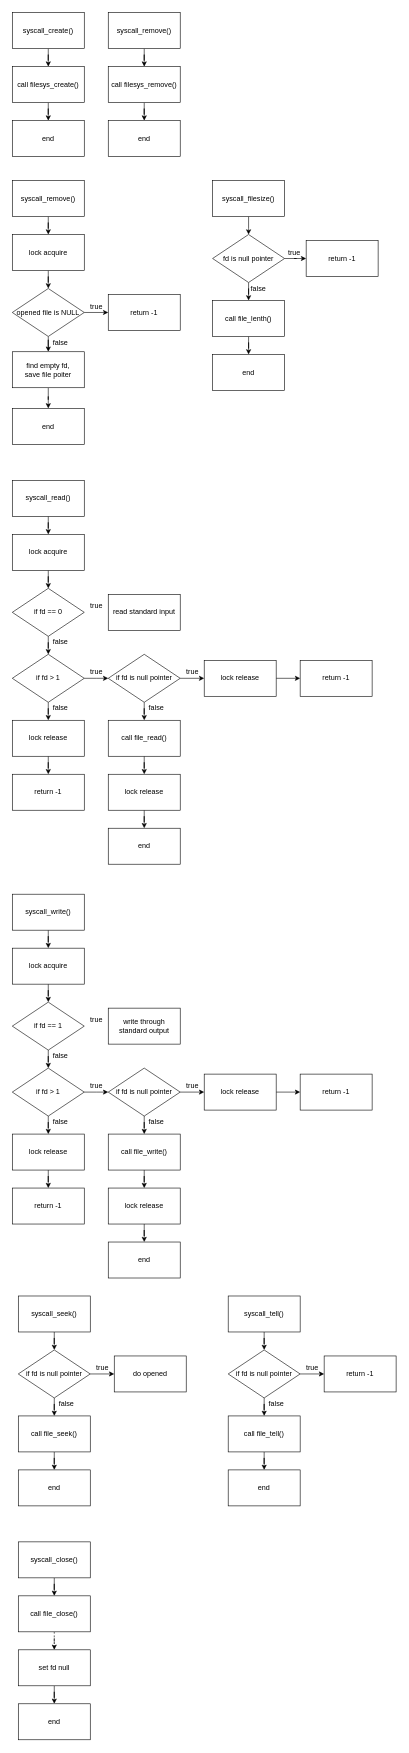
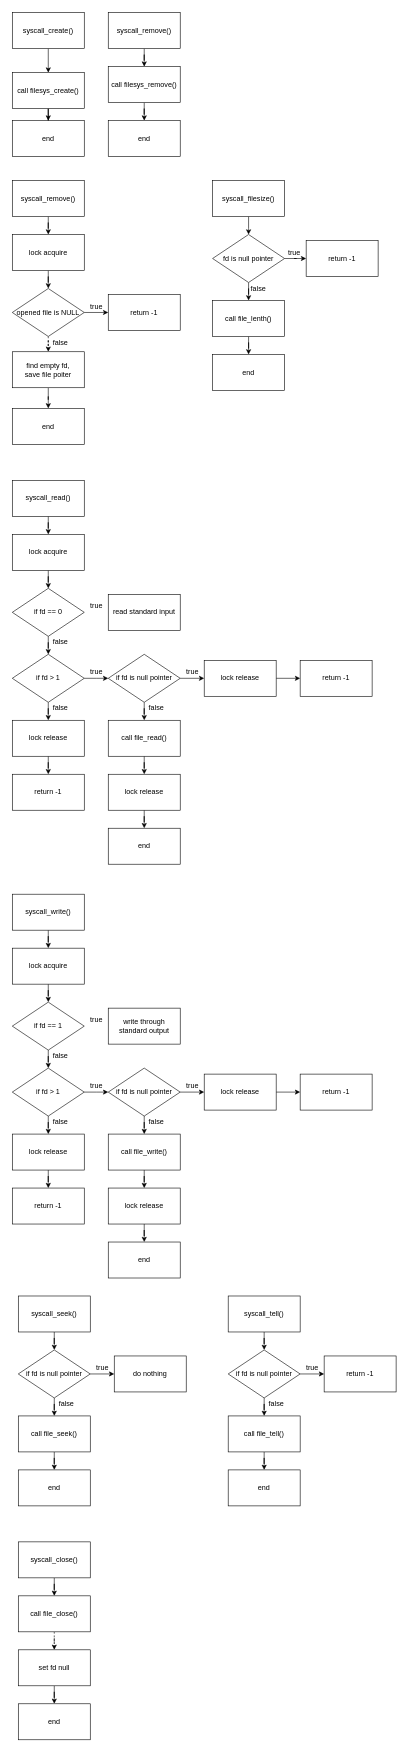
  <mxCell id="0" />
  <mxCell id="1" parent="0" />
  <mxCell id="2" value="" style="edgeStyle=orthogonalEdgeStyle;rounded=0;orthogonalLoop=1;jettySize=auto;html=1;" edge="1" parent="1" source="3" target="6"><mxGeometry relative="1" as="geometry" /></mxCell>
  <mxCell id="3" value="syscall_create()" style="rounded=0;whiteSpace=wrap;html=1;" vertex="1" parent="1"><mxGeometry x="20" y="20" width="120" height="60" as="geometry" /></mxCell>
  <mxCell id="4" value="end" style="rounded=0;whiteSpace=wrap;html=1;" vertex="1" parent="1"><mxGeometry x="20" y="200" width="120" height="60" as="geometry" /></mxCell>
  <mxCell id="5" value="" style="edgeStyle=orthogonalEdgeStyle;rounded=0;orthogonalLoop=1;jettySize=auto;html=1;" edge="1" parent="1" source="6" target="4"><mxGeometry relative="1" as="geometry" /></mxCell>
- <mxCell id="6" value="call filesys_create()" style="rounded=0;whiteSpace=wrap;html=1;" vertex="1" parent="1"><mxGeometry x="20" y="110" width="120" height="60" as="geometry" /></mxCell>
+ <mxCell id="6" value="call filesys_create()" style="rounded=0;whiteSpace=wrap;html=1;" vertex="1" parent="1"><mxGeometry x="20" y="120" width="120" height="60" as="geometry" /></mxCell>
  <mxCell id="7" value="" style="edgeStyle=orthogonalEdgeStyle;rounded=0;orthogonalLoop=1;jettySize=auto;html=1;" edge="1" parent="1" source="8" target="11"><mxGeometry relative="1" as="geometry" /></mxCell>
  <mxCell id="8" value="syscall_remove()" style="rounded=0;whiteSpace=wrap;html=1;" vertex="1" parent="1"><mxGeometry x="180" y="20" width="120" height="60" as="geometry" /></mxCell>
  <mxCell id="9" value="end" style="rounded=0;whiteSpace=wrap;html=1;" vertex="1" parent="1"><mxGeometry x="180" y="200" width="120" height="60" as="geometry" /></mxCell>
  <mxCell id="10" value="" style="edgeStyle=orthogonalEdgeStyle;rounded=0;orthogonalLoop=1;jettySize=auto;html=1;" edge="1" parent="1" source="11" target="9"><mxGeometry relative="1" as="geometry" /></mxCell>
  <mxCell id="11" value="call filesys_remove()" style="rounded=0;whiteSpace=wrap;html=1;" vertex="1" parent="1"><mxGeometry x="180" y="110" width="120" height="60" as="geometry" /></mxCell>
  <mxCell id="12" value="" style="edgeStyle=orthogonalEdgeStyle;rounded=0;orthogonalLoop=1;jettySize=auto;html=1;" edge="1" parent="1" source="13" target="15"><mxGeometry relative="1" as="geometry" /></mxCell>
  <mxCell id="13" value="syscall_remove()" style="rounded=0;whiteSpace=wrap;html=1;" vertex="1" parent="1"><mxGeometry x="20" y="300" width="120" height="60" as="geometry" /></mxCell>
  <mxCell id="14" value="" style="edgeStyle=orthogonalEdgeStyle;rounded=0;orthogonalLoop=1;jettySize=auto;html=1;" edge="1" parent="1" source="15" target="20"><mxGeometry relative="1" as="geometry" /></mxCell>
  <mxCell id="15" value="lock acquire" style="rounded=0;whiteSpace=wrap;html=1;" vertex="1" parent="1"><mxGeometry x="20" y="390" width="120" height="60" as="geometry" /></mxCell>
  <mxCell id="16" value="" style="edgeStyle=orthogonalEdgeStyle;rounded=0;orthogonalLoop=1;jettySize=auto;html=1;" edge="1" parent="1" source="17"><mxGeometry relative="1" as="geometry"><mxPoint x="414" y="390" as="targetPoint" /></mxGeometry></mxCell>
  <mxCell id="17" value="syscall_filesize()" style="rounded=0;whiteSpace=wrap;html=1;" vertex="1" parent="1"><mxGeometry x="354" y="300" width="120" height="60" as="geometry" /></mxCell>
  <mxCell id="18" value="" style="edgeStyle=orthogonalEdgeStyle;rounded=0;orthogonalLoop=1;jettySize=auto;html=1;" edge="1" parent="1" source="20" target="21"><mxGeometry relative="1" as="geometry" /></mxCell>
- <mxCell id="19" value="" style="edgeStyle=orthogonalEdgeStyle;rounded=0;orthogonalLoop=1;jettySize=auto;html=1;" edge="1" parent="1" source="20" target="23"><mxGeometry relative="1" as="geometry" /></mxCell>
+ <mxCell id="19" value="" style="edgeStyle=orthogonalEdgeStyle;rounded=0;orthogonalLoop=1;jettySize=auto;html=1;dashed=1;" edge="1" parent="1" source="20" target="23"><mxGeometry relative="1" as="geometry" /></mxCell>
  <mxCell id="20" value="opened file is NULL" style="rhombus;whiteSpace=wrap;html=1;" vertex="1" parent="1"><mxGeometry x="20" y="480" width="120" height="80" as="geometry" /></mxCell>
  <mxCell id="21" value="return -1" style="whiteSpace=wrap;html=1;" vertex="1" parent="1"><mxGeometry x="180" y="490" width="120" height="60" as="geometry" /></mxCell>
  <mxCell id="22" value="" style="edgeStyle=orthogonalEdgeStyle;rounded=0;orthogonalLoop=1;jettySize=auto;html=1;" edge="1" parent="1" source="23" target="24"><mxGeometry relative="1" as="geometry" /></mxCell>
  <mxCell id="23" value="find empty fd,&lt;br&gt;save file poiter" style="whiteSpace=wrap;html=1;" vertex="1" parent="1"><mxGeometry x="20" y="585.5" width="120" height="60" as="geometry" /></mxCell>
  <mxCell id="24" value="end" style="whiteSpace=wrap;html=1;" vertex="1" parent="1"><mxGeometry x="20" y="680" width="120" height="60" as="geometry" /></mxCell>
  <mxCell id="25" value="" style="edgeStyle=orthogonalEdgeStyle;rounded=0;orthogonalLoop=1;jettySize=auto;html=1;" edge="1" parent="1" source="27" target="30"><mxGeometry relative="1" as="geometry" /></mxCell>
  <mxCell id="26" value="" style="edgeStyle=orthogonalEdgeStyle;rounded=0;orthogonalLoop=1;jettySize=auto;html=1;" edge="1" parent="1" source="27" target="32"><mxGeometry relative="1" as="geometry" /></mxCell>
  <mxCell id="27" value="fd is null pointer" style="rhombus;whiteSpace=wrap;html=1;" vertex="1" parent="1"><mxGeometry x="354" y="390" width="120" height="80" as="geometry" /></mxCell>
  <mxCell id="28" value="true" style="text;html=1;align=center;verticalAlign=middle;resizable=0;points=[];autosize=1;" vertex="1" parent="1"><mxGeometry x="140" y="500" width="40" height="20" as="geometry" /></mxCell>
  <mxCell id="29" value="false" style="text;html=1;align=center;verticalAlign=middle;resizable=0;points=[];autosize=1;" vertex="1" parent="1"><mxGeometry x="80" y="560" width="40" height="20" as="geometry" /></mxCell>
  <mxCell id="30" value="return -1" style="whiteSpace=wrap;html=1;" vertex="1" parent="1"><mxGeometry x="510" y="400" width="120" height="60" as="geometry" /></mxCell>
  <mxCell id="31" value="" style="edgeStyle=orthogonalEdgeStyle;rounded=0;orthogonalLoop=1;jettySize=auto;html=1;" edge="1" parent="1" source="32" target="35"><mxGeometry relative="1" as="geometry" /></mxCell>
  <mxCell id="32" value="call file_lenth()" style="whiteSpace=wrap;html=1;" vertex="1" parent="1"><mxGeometry x="354" y="500" width="120" height="60" as="geometry" /></mxCell>
  <mxCell id="33" value="true" style="text;html=1;align=center;verticalAlign=middle;resizable=0;points=[];autosize=1;" vertex="1" parent="1"><mxGeometry x="470" y="410" width="40" height="20" as="geometry" /></mxCell>
  <mxCell id="34" value="false" style="text;html=1;align=center;verticalAlign=middle;resizable=0;points=[];autosize=1;" vertex="1" parent="1"><mxGeometry x="410" y="470" width="40" height="20" as="geometry" /></mxCell>
  <mxCell id="35" value="end" style="whiteSpace=wrap;html=1;" vertex="1" parent="1"><mxGeometry x="354" y="590" width="120" height="60" as="geometry" /></mxCell>
  <mxCell id="36" value="" style="edgeStyle=orthogonalEdgeStyle;rounded=0;orthogonalLoop=1;jettySize=auto;html=1;" edge="1" parent="1" source="37" target="39"><mxGeometry relative="1" as="geometry" /></mxCell>
  <mxCell id="37" value="syscall_read()" style="whiteSpace=wrap;html=1;" vertex="1" parent="1"><mxGeometry x="20" y="800" width="120" height="60" as="geometry" /></mxCell>
  <mxCell id="38" value="" style="edgeStyle=orthogonalEdgeStyle;rounded=0;orthogonalLoop=1;jettySize=auto;html=1;" edge="1" parent="1" source="39" target="41"><mxGeometry relative="1" as="geometry" /></mxCell>
  <mxCell id="39" value="lock acquire" style="whiteSpace=wrap;html=1;" vertex="1" parent="1"><mxGeometry x="20" y="890" width="120" height="60" as="geometry" /></mxCell>
  <mxCell id="40" value="" style="edgeStyle=orthogonalEdgeStyle;rounded=0;orthogonalLoop=1;jettySize=auto;html=1;" edge="1" parent="1" source="41" target="45"><mxGeometry relative="1" as="geometry" /></mxCell>
  <mxCell id="41" value="if fd == 0" style="rhombus;whiteSpace=wrap;html=1;" vertex="1" parent="1"><mxGeometry x="20" y="980" width="120" height="80" as="geometry" /></mxCell>
  <mxCell id="42" value="read standard input" style="whiteSpace=wrap;html=1;" vertex="1" parent="1"><mxGeometry x="180" y="990" width="120" height="60" as="geometry" /></mxCell>
  <mxCell id="43" value="" style="edgeStyle=orthogonalEdgeStyle;rounded=0;orthogonalLoop=1;jettySize=auto;html=1;" edge="1" parent="1" source="45"><mxGeometry relative="1" as="geometry"><mxPoint x="180" y="1130" as="targetPoint" /></mxGeometry></mxCell>
  <mxCell id="44" value="" style="edgeStyle=orthogonalEdgeStyle;rounded=0;orthogonalLoop=1;jettySize=auto;html=1;" edge="1" parent="1" source="45" target="49"><mxGeometry relative="1" as="geometry" /></mxCell>
  <mxCell id="45" value="if fd &amp;gt; 1" style="rhombus;whiteSpace=wrap;html=1;" vertex="1" parent="1"><mxGeometry x="20" y="1090" width="120" height="80" as="geometry" /></mxCell>
  <mxCell id="46" value="true" style="text;html=1;align=center;verticalAlign=middle;resizable=0;points=[];autosize=1;" vertex="1" parent="1"><mxGeometry x="140" y="1000" width="40" height="20" as="geometry" /></mxCell>
  <mxCell id="47" value="false" style="text;html=1;align=center;verticalAlign=middle;resizable=0;points=[];autosize=1;" vertex="1" parent="1"><mxGeometry x="80" y="1060" width="40" height="20" as="geometry" /></mxCell>
  <mxCell id="48" value="" style="edgeStyle=orthogonalEdgeStyle;rounded=0;orthogonalLoop=1;jettySize=auto;html=1;" edge="1" parent="1" source="49" target="63"><mxGeometry relative="1" as="geometry" /></mxCell>
  <mxCell id="49" value="lock release" style="whiteSpace=wrap;html=1;" vertex="1" parent="1"><mxGeometry x="20" y="1200" width="120" height="60" as="geometry" /></mxCell>
  <mxCell id="50" value="" style="edgeStyle=orthogonalEdgeStyle;rounded=0;orthogonalLoop=1;jettySize=auto;html=1;" edge="1" parent="1" source="52" target="54"><mxGeometry relative="1" as="geometry" /></mxCell>
  <mxCell id="51" value="" style="edgeStyle=orthogonalEdgeStyle;rounded=0;orthogonalLoop=1;jettySize=auto;html=1;" edge="1" parent="1" source="52" target="59"><mxGeometry relative="1" as="geometry" /></mxCell>
  <mxCell id="52" value="if fd is null pointer" style="rhombus;whiteSpace=wrap;html=1;" vertex="1" parent="1"><mxGeometry x="180" y="1090" width="120" height="80" as="geometry" /></mxCell>
  <mxCell id="53" value="" style="edgeStyle=orthogonalEdgeStyle;rounded=0;orthogonalLoop=1;jettySize=auto;html=1;" edge="1" parent="1" source="54" target="64"><mxGeometry relative="1" as="geometry" /></mxCell>
  <mxCell id="54" value="lock release" style="whiteSpace=wrap;html=1;" vertex="1" parent="1"><mxGeometry x="340" y="1100" width="120" height="60" as="geometry" /></mxCell>
  <mxCell id="55" value="false" style="text;html=1;align=center;verticalAlign=middle;resizable=0;points=[];autosize=1;" vertex="1" parent="1"><mxGeometry x="80" width="40" height="20" as="geometry" y="1170" /></mxCell>
  <mxCell id="56" value="true" style="text;html=1;align=center;verticalAlign=middle;resizable=0;points=[];autosize=1;" vertex="1" parent="1"><mxGeometry x="140" y="1110" width="40" height="20" as="geometry" /></mxCell>
  <mxCell id="57" value="true" style="text;html=1;align=center;verticalAlign=middle;resizable=0;points=[];autosize=1;" vertex="1" parent="1"><mxGeometry x="300" y="1110" width="40" height="20" as="geometry" /></mxCell>
  <mxCell id="58" value="" style="edgeStyle=orthogonalEdgeStyle;rounded=0;orthogonalLoop=1;jettySize=auto;html=1;" edge="1" parent="1" source="59" target="62"><mxGeometry relative="1" as="geometry" /></mxCell>
  <mxCell id="59" value="call file_read()" style="whiteSpace=wrap;html=1;" vertex="1" parent="1"><mxGeometry x="180" y="1200" width="120" height="60" as="geometry" /></mxCell>
  <mxCell id="60" value="false" style="text;html=1;align=center;verticalAlign=middle;resizable=0;points=[];autosize=1;" vertex="1" parent="1"><mxGeometry x="240" width="40" height="20" as="geometry" y="1170" /></mxCell>
  <mxCell id="61" value="" style="edgeStyle=orthogonalEdgeStyle;rounded=0;orthogonalLoop=1;jettySize=auto;html=1;" edge="1" parent="1" source="62" target="65"><mxGeometry relative="1" as="geometry" /></mxCell>
  <mxCell id="62" value="lock release" style="whiteSpace=wrap;html=1;" vertex="1" parent="1"><mxGeometry x="180" y="1290" width="120" height="60" as="geometry" /></mxCell>
  <mxCell id="63" value="return -1" style="whiteSpace=wrap;html=1;" vertex="1" parent="1"><mxGeometry x="20" y="1290" width="120" height="60" as="geometry" /></mxCell>
  <mxCell id="64" value="return -1" style="whiteSpace=wrap;html=1;" vertex="1" parent="1"><mxGeometry x="500" y="1100" width="120" height="60" as="geometry" /></mxCell>
  <mxCell id="65" value="end" style="whiteSpace=wrap;html=1;" vertex="1" parent="1"><mxGeometry x="180" y="1380" width="120" height="60" as="geometry" /></mxCell>
  <mxCell id="66" value="" style="edgeStyle=orthogonalEdgeStyle;rounded=0;orthogonalLoop=1;jettySize=auto;html=1;" edge="1" parent="1" source="67" target="69"><mxGeometry relative="1" as="geometry" /></mxCell>
  <mxCell id="67" value="syscall_write()" style="whiteSpace=wrap;html=1;" vertex="1" parent="1"><mxGeometry x="20" y="1490" width="120" height="60" as="geometry" /></mxCell>
  <mxCell id="68" value="" style="edgeStyle=orthogonalEdgeStyle;rounded=0;orthogonalLoop=1;jettySize=auto;html=1;" edge="1" parent="1" source="69" target="71"><mxGeometry relative="1" as="geometry" /></mxCell>
  <mxCell id="69" value="lock acquire" style="whiteSpace=wrap;html=1;" vertex="1" parent="1"><mxGeometry x="20" y="1580" width="120" height="60" as="geometry" /></mxCell>
  <mxCell id="70" value="" style="edgeStyle=orthogonalEdgeStyle;rounded=0;orthogonalLoop=1;jettySize=auto;html=1;" edge="1" parent="1" source="71" target="75"><mxGeometry relative="1" as="geometry" /></mxCell>
  <mxCell id="71" value="if fd == 1" style="rhombus;whiteSpace=wrap;html=1;" vertex="1" parent="1"><mxGeometry x="20" y="1670" width="120" height="80" as="geometry" /></mxCell>
  <mxCell id="72" value="write through standard output" style="whiteSpace=wrap;html=1;" vertex="1" parent="1"><mxGeometry x="180" y="1680" width="120" height="60" as="geometry" /></mxCell>
  <mxCell id="73" value="" style="edgeStyle=orthogonalEdgeStyle;rounded=0;orthogonalLoop=1;jettySize=auto;html=1;" edge="1" parent="1" source="75"><mxGeometry relative="1" as="geometry"><mxPoint x="180" y="1820" as="targetPoint" /></mxGeometry></mxCell>
  <mxCell id="74" value="" style="edgeStyle=orthogonalEdgeStyle;rounded=0;orthogonalLoop=1;jettySize=auto;html=1;" edge="1" parent="1" source="75" target="79"><mxGeometry relative="1" as="geometry" /></mxCell>
  <mxCell id="75" value="if fd &amp;gt; 1" style="rhombus;whiteSpace=wrap;html=1;" vertex="1" parent="1"><mxGeometry x="20" y="1780" width="120" height="80" as="geometry" /></mxCell>
  <mxCell id="76" value="true" style="text;html=1;align=center;verticalAlign=middle;resizable=0;points=[];autosize=1;" vertex="1" parent="1"><mxGeometry x="140" y="1690" width="40" height="20" as="geometry" /></mxCell>
  <mxCell id="77" value="false" style="text;html=1;align=center;verticalAlign=middle;resizable=0;points=[];autosize=1;" vertex="1" parent="1"><mxGeometry x="80" y="1750" width="40" height="20" as="geometry" /></mxCell>
  <mxCell id="78" value="" style="edgeStyle=orthogonalEdgeStyle;rounded=0;orthogonalLoop=1;jettySize=auto;html=1;" edge="1" parent="1" source="79" target="93"><mxGeometry relative="1" as="geometry" /></mxCell>
  <mxCell id="79" value="lock release" style="whiteSpace=wrap;html=1;" vertex="1" parent="1"><mxGeometry x="20" y="1890" width="120" height="60" as="geometry" /></mxCell>
  <mxCell id="80" value="" style="edgeStyle=orthogonalEdgeStyle;rounded=0;orthogonalLoop=1;jettySize=auto;html=1;" edge="1" parent="1" source="82" target="84"><mxGeometry relative="1" as="geometry" /></mxCell>
  <mxCell id="81" value="" style="edgeStyle=orthogonalEdgeStyle;rounded=0;orthogonalLoop=1;jettySize=auto;html=1;" edge="1" parent="1" source="82" target="89"><mxGeometry relative="1" as="geometry" /></mxCell>
  <mxCell id="82" value="if fd is null pointer" style="rhombus;whiteSpace=wrap;html=1;" vertex="1" parent="1"><mxGeometry x="180" y="1780" width="120" height="80" as="geometry" /></mxCell>
  <mxCell id="83" value="" style="edgeStyle=orthogonalEdgeStyle;rounded=0;orthogonalLoop=1;jettySize=auto;html=1;" edge="1" parent="1" source="84" target="94"><mxGeometry relative="1" as="geometry" /></mxCell>
  <mxCell id="84" value="lock release" style="whiteSpace=wrap;html=1;" vertex="1" parent="1"><mxGeometry x="340" y="1790" width="120" height="60" as="geometry" /></mxCell>
  <mxCell id="85" value="false" style="text;html=1;align=center;verticalAlign=middle;resizable=0;points=[];autosize=1;" vertex="1" parent="1"><mxGeometry x="80" y="1860" width="40" height="20" as="geometry" /></mxCell>
  <mxCell id="86" value="true" style="text;html=1;align=center;verticalAlign=middle;resizable=0;points=[];autosize=1;" vertex="1" parent="1"><mxGeometry x="140" y="1800" width="40" height="20" as="geometry" /></mxCell>
  <mxCell id="87" value="true" style="text;html=1;align=center;verticalAlign=middle;resizable=0;points=[];autosize=1;" vertex="1" parent="1"><mxGeometry x="300" y="1800" width="40" height="20" as="geometry" /></mxCell>
  <mxCell id="88" value="" style="edgeStyle=orthogonalEdgeStyle;rounded=0;orthogonalLoop=1;jettySize=auto;html=1;" edge="1" parent="1" source="89" target="92"><mxGeometry relative="1" as="geometry" /></mxCell>
  <mxCell id="89" value="call file_write()" style="whiteSpace=wrap;html=1;" vertex="1" parent="1"><mxGeometry x="180" y="1890" width="120" height="60" as="geometry" /></mxCell>
  <mxCell id="90" value="false" style="text;html=1;align=center;verticalAlign=middle;resizable=0;points=[];autosize=1;" vertex="1" parent="1"><mxGeometry x="240" y="1860" width="40" height="20" as="geometry" /></mxCell>
  <mxCell id="91" value="" style="edgeStyle=orthogonalEdgeStyle;rounded=0;orthogonalLoop=1;jettySize=auto;html=1;" edge="1" parent="1" source="92" target="95"><mxGeometry relative="1" as="geometry" /></mxCell>
  <mxCell id="92" value="lock release" style="whiteSpace=wrap;html=1;" vertex="1" parent="1"><mxGeometry x="180" y="1980" width="120" height="60" as="geometry" /></mxCell>
  <mxCell id="93" value="return -1" style="whiteSpace=wrap;html=1;" vertex="1" parent="1"><mxGeometry x="20" y="1980" width="120" height="60" as="geometry" /></mxCell>
  <mxCell id="94" value="return -1" style="whiteSpace=wrap;html=1;" vertex="1" parent="1"><mxGeometry x="500" y="1790" width="120" height="60" as="geometry" /></mxCell>
  <mxCell id="95" value="end" style="whiteSpace=wrap;html=1;" vertex="1" parent="1"><mxGeometry x="180" y="2070" width="120" height="60" as="geometry" /></mxCell>
  <mxCell id="96" value="" style="edgeStyle=orthogonalEdgeStyle;rounded=0;orthogonalLoop=1;jettySize=auto;html=1;" edge="1" parent="1" source="97" target="100"><mxGeometry relative="1" as="geometry" /></mxCell>
  <mxCell id="97" value="syscall_seek()" style="whiteSpace=wrap;html=1;" vertex="1" parent="1"><mxGeometry x="30" y="2160" width="120" height="60" as="geometry" /></mxCell>
  <mxCell id="98" value="" style="edgeStyle=orthogonalEdgeStyle;rounded=0;orthogonalLoop=1;jettySize=auto;html=1;" edge="1" parent="1" source="100" target="102"><mxGeometry relative="1" as="geometry" /></mxCell>
  <mxCell id="99" value="" style="edgeStyle=orthogonalEdgeStyle;rounded=0;orthogonalLoop=1;jettySize=auto;html=1;" edge="1" parent="1" source="100" target="103"><mxGeometry relative="1" as="geometry" /></mxCell>
  <mxCell id="100" value="if fd is null pointer" style="rhombus;whiteSpace=wrap;html=1;" vertex="1" parent="1"><mxGeometry x="30" y="2250" width="120" height="80" as="geometry" /></mxCell>
  <mxCell id="101" value="" style="edgeStyle=orthogonalEdgeStyle;rounded=0;orthogonalLoop=1;jettySize=auto;html=1;" edge="1" parent="1" source="102" target="106"><mxGeometry relative="1" as="geometry" /></mxCell>
  <mxCell id="102" value="call file_seek()" style="whiteSpace=wrap;html=1;" vertex="1" parent="1"><mxGeometry x="30" y="2360" width="120" height="60" as="geometry" /></mxCell>
- <mxCell id="103" value="do opened" style="whiteSpace=wrap;html=1;" vertex="1" parent="1"><mxGeometry x="190" y="2260" width="120" height="60" as="geometry" /></mxCell>
+ <mxCell id="103" value="do nothing" style="whiteSpace=wrap;html=1;" vertex="1" parent="1"><mxGeometry x="190" y="2260" width="120" height="60" as="geometry" /></mxCell>
  <mxCell id="104" value="true" style="text;html=1;align=center;verticalAlign=middle;resizable=0;points=[];autosize=1;" vertex="1" parent="1"><mxGeometry x="150" y="2270" width="40" height="20" as="geometry" /></mxCell>
  <mxCell id="105" value="false" style="text;html=1;align=center;verticalAlign=middle;resizable=0;points=[];autosize=1;" vertex="1" parent="1"><mxGeometry x="90" y="2330" width="40" height="20" as="geometry" /></mxCell>
  <mxCell id="106" value="end" style="whiteSpace=wrap;html=1;" vertex="1" parent="1"><mxGeometry x="30" y="2450" width="120" height="60" as="geometry" /></mxCell>
  <mxCell id="107" value="" style="edgeStyle=orthogonalEdgeStyle;rounded=0;orthogonalLoop=1;jettySize=auto;html=1;" edge="1" parent="1" source="108" target="111"><mxGeometry relative="1" as="geometry" /></mxCell>
  <mxCell id="108" value="syscall_tell()" style="whiteSpace=wrap;html=1;" vertex="1" parent="1"><mxGeometry x="380" y="2160" width="120" height="60" as="geometry" /></mxCell>
  <mxCell id="109" value="" style="edgeStyle=orthogonalEdgeStyle;rounded=0;orthogonalLoop=1;jettySize=auto;html=1;" edge="1" parent="1" source="111" target="113"><mxGeometry relative="1" as="geometry" /></mxCell>
  <mxCell id="110" value="" style="edgeStyle=orthogonalEdgeStyle;rounded=0;orthogonalLoop=1;jettySize=auto;html=1;" edge="1" parent="1" source="111" target="114"><mxGeometry relative="1" as="geometry" /></mxCell>
  <mxCell id="111" value="if fd is null pointer" style="rhombus;whiteSpace=wrap;html=1;" vertex="1" parent="1"><mxGeometry x="380" y="2250" width="120" height="80" as="geometry" /></mxCell>
  <mxCell id="112" value="" style="edgeStyle=orthogonalEdgeStyle;rounded=0;orthogonalLoop=1;jettySize=auto;html=1;" edge="1" parent="1" source="113" target="117"><mxGeometry relative="1" as="geometry" /></mxCell>
  <mxCell id="113" value="call file_tell()" style="whiteSpace=wrap;html=1;" vertex="1" parent="1"><mxGeometry x="380" y="2360" width="120" height="60" as="geometry" /></mxCell>
  <mxCell id="114" value="return -1" style="whiteSpace=wrap;html=1;" vertex="1" parent="1"><mxGeometry x="540" y="2260" width="120" height="60" as="geometry" /></mxCell>
  <mxCell id="115" value="true" style="text;html=1;align=center;verticalAlign=middle;resizable=0;points=[];autosize=1;" vertex="1" parent="1"><mxGeometry x="500" y="2270" width="40" height="20" as="geometry" /></mxCell>
  <mxCell id="116" value="false" style="text;html=1;align=center;verticalAlign=middle;resizable=0;points=[];autosize=1;" vertex="1" parent="1"><mxGeometry x="440" y="2330" width="40" height="20" as="geometry" /></mxCell>
  <mxCell id="117" value="end" style="whiteSpace=wrap;html=1;" vertex="1" parent="1"><mxGeometry x="380" y="2450" width="120" height="60" as="geometry" /></mxCell>
  <mxCell id="118" value="" style="edgeStyle=orthogonalEdgeStyle;rounded=0;orthogonalLoop=1;jettySize=auto;html=1;" edge="1" parent="1" source="119" target="121"><mxGeometry relative="1" as="geometry" /></mxCell>
  <mxCell id="119" value="syscall_close()" style="whiteSpace=wrap;html=1;" vertex="1" parent="1"><mxGeometry x="30" y="2570" width="120" height="60" as="geometry" /></mxCell>
  <mxCell id="120" value="" style="edgeStyle=orthogonalEdgeStyle;rounded=0;orthogonalLoop=1;jettySize=auto;html=1;dashed=1;" edge="1" parent="1" source="121" target="123"><mxGeometry relative="1" as="geometry" /></mxCell>
  <mxCell id="121" value="call file_close()" style="whiteSpace=wrap;html=1;" vertex="1" parent="1"><mxGeometry x="30" y="2660" width="120" height="60" as="geometry" /></mxCell>
  <mxCell id="122" value="" style="edgeStyle=orthogonalEdgeStyle;rounded=0;orthogonalLoop=1;jettySize=auto;html=1;" edge="1" parent="1" source="123" target="124"><mxGeometry relative="1" as="geometry" /></mxCell>
  <mxCell id="123" value="set fd null" style="whiteSpace=wrap;html=1;" vertex="1" parent="1"><mxGeometry x="30" y="2750" width="120" height="60" as="geometry" /></mxCell>
  <mxCell id="124" value="end" style="whiteSpace=wrap;html=1;" vertex="1" parent="1"><mxGeometry x="30" y="2840" width="120" height="60" as="geometry" /></mxCell>
